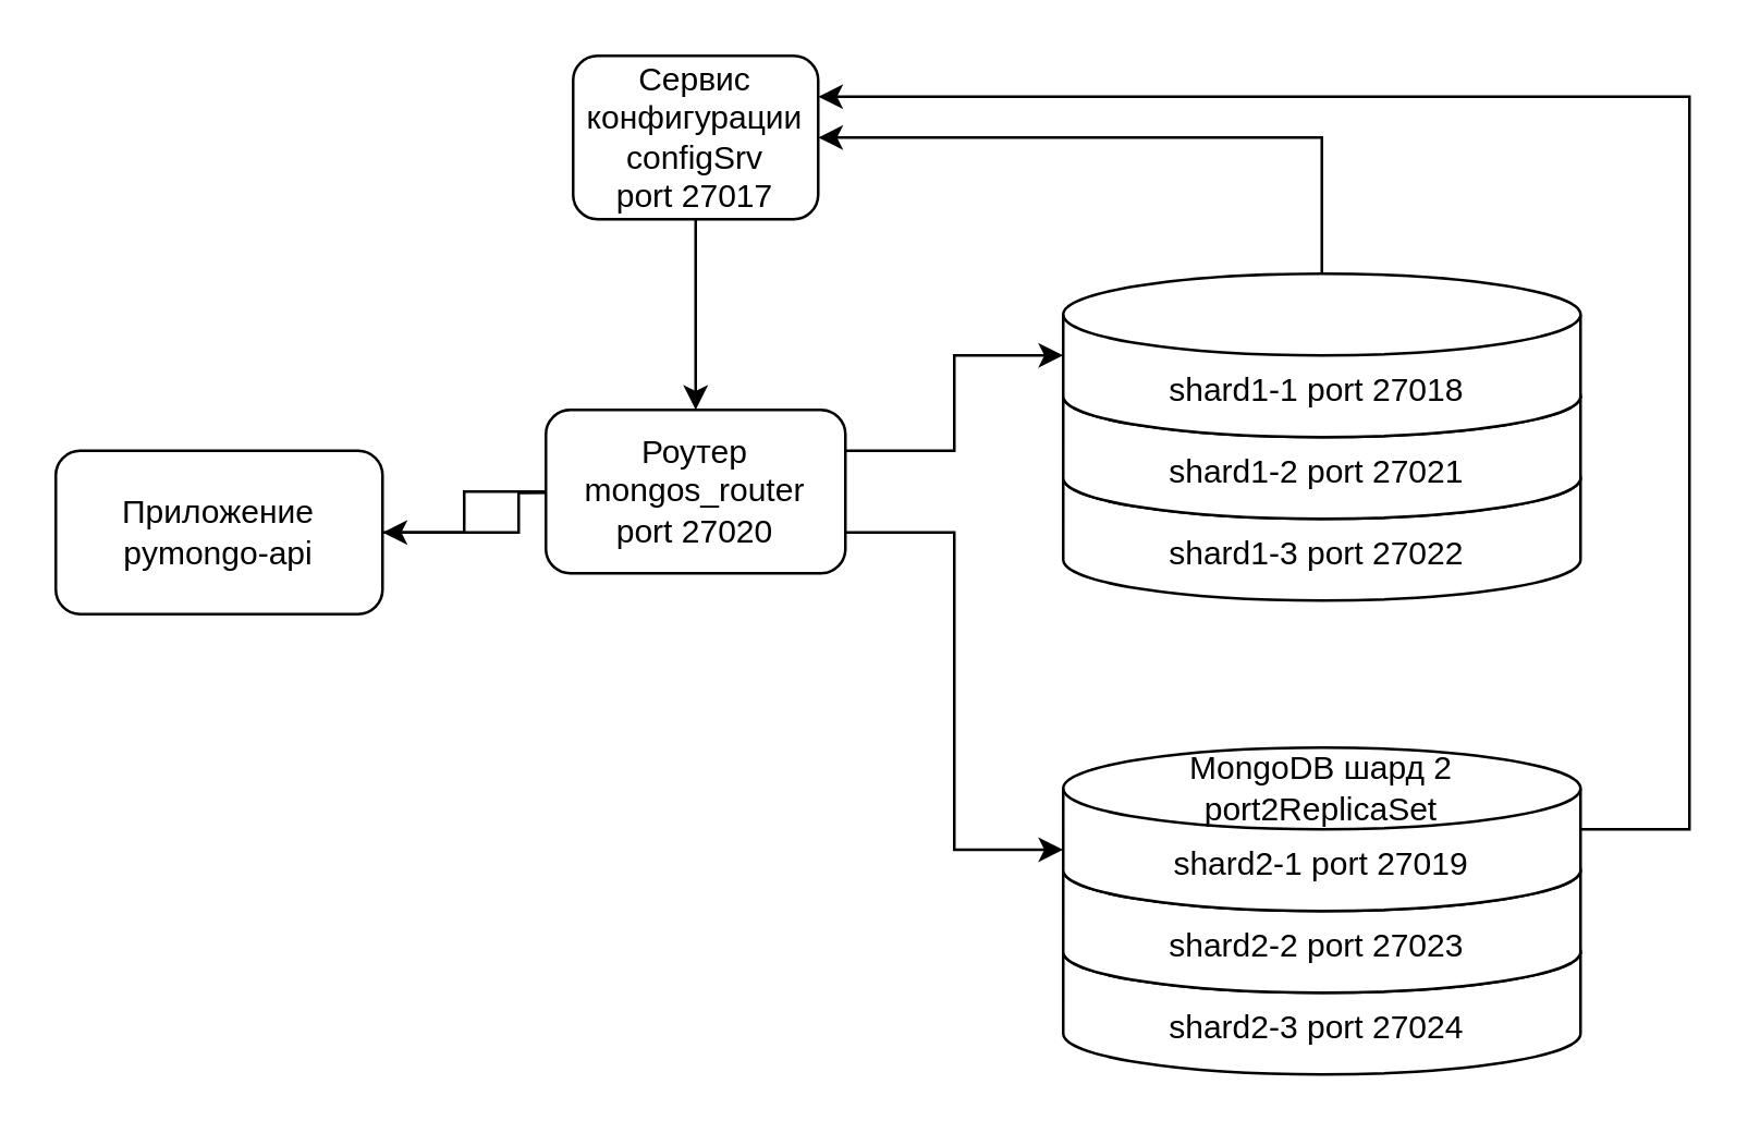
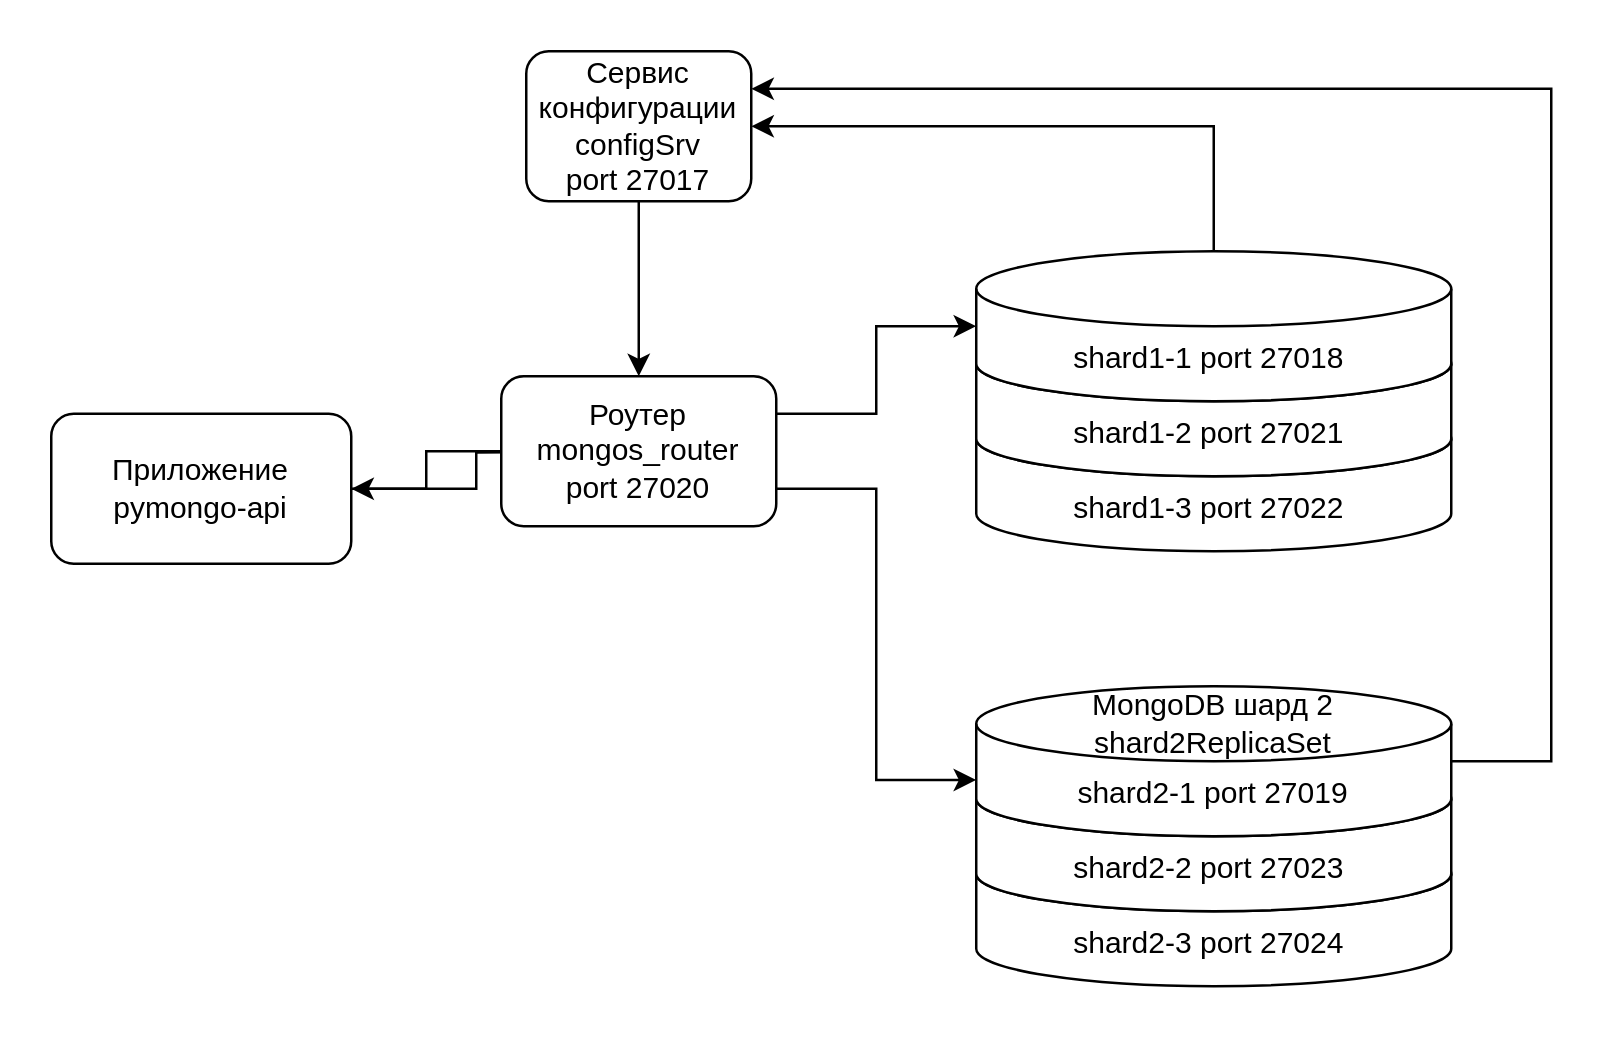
  <mxCell id="0" />
  <mxCell id="1" parent="0" />
  <mxCell id="2" value="shard2-3 port&amp;nbsp;27024&amp;nbsp;" style="shape=cylinder3;whiteSpace=wrap;html=1;boundedLbl=1;backgroundOutline=1;size=15;" vertex="1" parent="1"><mxGeometry x="390" y="334" width="190" height="60" as="geometry" /></mxCell>
  <mxCell id="3" value="shard2-2 port&amp;nbsp;27023&amp;nbsp;" style="shape=cylinder3;whiteSpace=wrap;html=1;boundedLbl=1;backgroundOutline=1;size=15;" vertex="1" parent="1"><mxGeometry x="390" y="304" width="190" height="60" as="geometry" /></mxCell>
  <mxCell id="4" value="shard1-3 port&amp;nbsp;27022&amp;nbsp;" style="shape=cylinder3;whiteSpace=wrap;html=1;boundedLbl=1;backgroundOutline=1;size=15;" vertex="1" parent="1"><mxGeometry x="390" y="160" width="190" height="60" as="geometry" /></mxCell>
  <mxCell id="5" value="shard1-2 port&amp;nbsp;27021&amp;nbsp;" style="shape=cylinder3;whiteSpace=wrap;html=1;boundedLbl=1;backgroundOutline=1;size=15;" vertex="1" parent="1"><mxGeometry x="390" y="130" width="190" height="60" as="geometry" /></mxCell>
  <mxCell id="6" value="shard1-1 port&amp;nbsp;27018&amp;nbsp;" style="shape=cylinder3;whiteSpace=wrap;html=1;boundedLbl=1;backgroundOutline=1;size=15;" parent="1" vertex="1"><mxGeometry x="390" y="100" width="190" height="60" as="geometry" /></mxCell>
  <mxCell id="7" value="&lt;div&gt;Приложение&lt;/div&gt;pymongo-api" style="rounded=1;whiteSpace=wrap;html=1;" parent="1" vertex="1"><mxGeometry x="20" y="165" width="120" height="60" as="geometry" /></mxCell>
  <mxCell id="8" style="edgeStyle=orthogonalEdgeStyle;rounded=0;orthogonalLoop=1;jettySize=auto;html=1;exitX=1;exitY=0.5;exitDx=0;exitDy=0;" parent="1" source="7" edge="1"><mxGeometry relative="1" as="geometry"><mxPoint x="240" y="180" as="targetPoint" /></mxGeometry></mxCell>
  <mxCell id="9" value="" style="edgeStyle=orthogonalEdgeStyle;rounded=0;orthogonalLoop=1;jettySize=auto;html=1;" parent="1" source="10" target="7" edge="1"><mxGeometry relative="1" as="geometry" /></mxCell>
  <mxCell id="10" value="Роутер&lt;div&gt;mongos_router&lt;br&gt;&lt;div&gt;port&amp;nbsp;27020&lt;/div&gt;&lt;/div&gt;" style="rounded=1;whiteSpace=wrap;html=1;" parent="1" vertex="1"><mxGeometry x="200" y="150" width="110" height="60" as="geometry" /></mxCell>
  <mxCell id="11" value="Сервис конфигурации&lt;div&gt;configSrv&lt;br&gt;&lt;div&gt;port&amp;nbsp;27017&lt;/div&gt;&lt;/div&gt;" style="rounded=1;whiteSpace=wrap;html=1;" parent="1" vertex="1"><mxGeometry x="210" y="20" width="90" height="60" as="geometry" /></mxCell>
  <mxCell id="12" style="edgeStyle=orthogonalEdgeStyle;rounded=0;orthogonalLoop=1;jettySize=auto;html=1;exitX=0.5;exitY=0;exitDx=0;exitDy=0;entryX=1;entryY=0.5;entryDx=0;entryDy=0;exitPerimeter=0;" parent="1" source="6" target="11" edge="1"><mxGeometry relative="1" as="geometry"><mxPoint x="280" y="100" as="sourcePoint" /><mxPoint x="380" y="100" as="targetPoint" /></mxGeometry></mxCell>
  <mxCell id="13" style="edgeStyle=orthogonalEdgeStyle;rounded=0;orthogonalLoop=1;jettySize=auto;html=1;exitX=0.5;exitY=1;exitDx=0;exitDy=0;entryX=0.5;entryY=0;entryDx=0;entryDy=0;" parent="1" source="11" target="10" edge="1"><mxGeometry relative="1" as="geometry"><mxPoint x="410" y="150" as="sourcePoint" /><mxPoint x="330" y="60" as="targetPoint" /></mxGeometry></mxCell>
  <mxCell id="14" style="edgeStyle=orthogonalEdgeStyle;rounded=0;orthogonalLoop=1;jettySize=auto;html=1;exitX=1;exitY=0.25;exitDx=0;exitDy=0;entryX=0;entryY=0.5;entryDx=0;entryDy=0;entryPerimeter=0;" parent="1" source="10" target="6" edge="1"><mxGeometry relative="1" as="geometry"><mxPoint x="285" y="90" as="sourcePoint" /><mxPoint x="390" y="167.5" as="targetPoint" /></mxGeometry></mxCell>
  <mxCell id="15" style="edgeStyle=orthogonalEdgeStyle;rounded=0;orthogonalLoop=1;jettySize=auto;html=1;exitX=1;exitY=0.75;exitDx=0;exitDy=0;entryX=0;entryY=0;entryDx=0;entryDy=37.5;entryPerimeter=0;" parent="1" source="10" target="17" edge="1"><mxGeometry relative="1" as="geometry"><mxPoint x="320" y="175" as="sourcePoint" /><mxPoint x="390" y="341.5" as="targetPoint" /></mxGeometry></mxCell>
  <mxCell id="16" style="edgeStyle=orthogonalEdgeStyle;rounded=0;orthogonalLoop=1;jettySize=auto;html=1;exitX=1;exitY=0.5;exitDx=0;exitDy=0;entryX=1;entryY=0.25;entryDx=0;entryDy=0;exitPerimeter=0;" parent="1" source="17" target="11" edge="1"><mxGeometry relative="1" as="geometry"><mxPoint x="580" y="340" as="sourcePoint" /><mxPoint x="330" y="60" as="targetPoint" /><Array as="points"><mxPoint x="620" y="304" /><mxPoint x="620" y="35" /></Array></mxGeometry></mxCell>
  <mxCell id="17" value="shard2-1 port&amp;nbsp;27019" style="shape=cylinder3;whiteSpace=wrap;html=1;boundedLbl=1;backgroundOutline=1;size=15;" parent="1" vertex="1"><mxGeometry x="390" y="274" width="190" height="60" as="geometry" /></mxCell>
- <mxCell id="18" value="MongoDB ш&lt;span style=&quot;background-color: initial;&quot;&gt;ард 2&lt;/span&gt;&lt;div&gt;port2ReplicaSet&lt;span style=&quot;background-color: initial;&quot;&gt;&lt;br&gt;&lt;/span&gt;&lt;/div&gt;" style="text;html=1;align=center;verticalAlign=middle;whiteSpace=wrap;rounded=0;" parent="1" vertex="1"><mxGeometry x="390" y="274" width="190" height="30" as="geometry" /></mxCell>
+ <mxCell id="18" value="MongoDB ш&lt;span style=&quot;background-color: initial;&quot;&gt;ард 2&lt;/span&gt;&lt;div&gt;shard2ReplicaSet&lt;span style=&quot;background-color: initial;&quot;&gt;&lt;br&gt;&lt;/span&gt;&lt;/div&gt;" style="text;html=1;align=center;verticalAlign=middle;whiteSpace=wrap;rounded=0;" parent="1" vertex="1"><mxGeometry x="390" y="274" width="190" height="30" as="geometry" /></mxCell>
